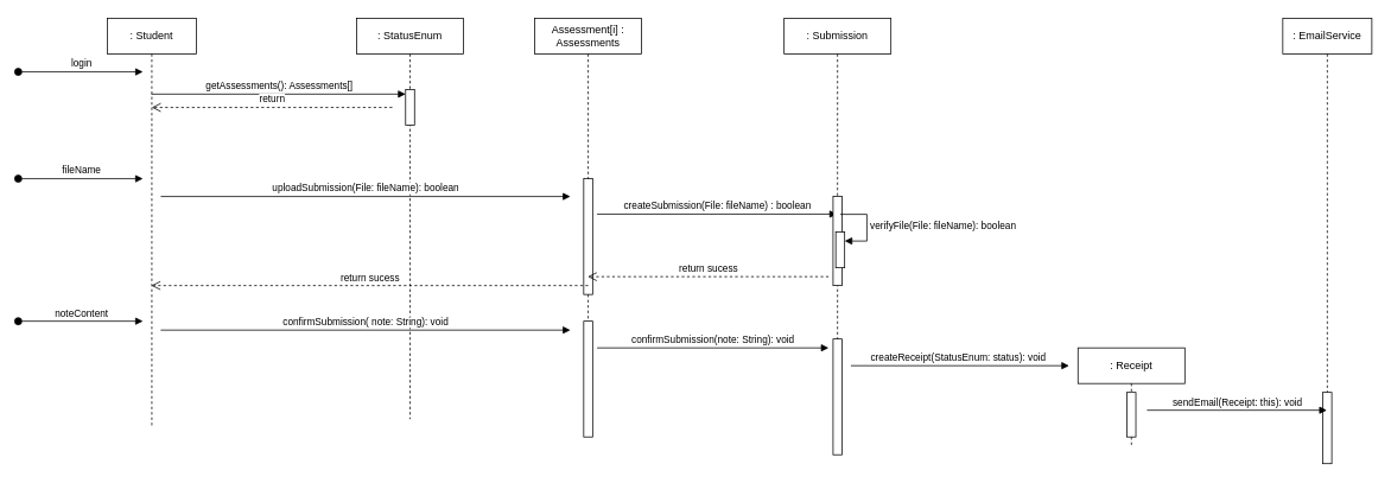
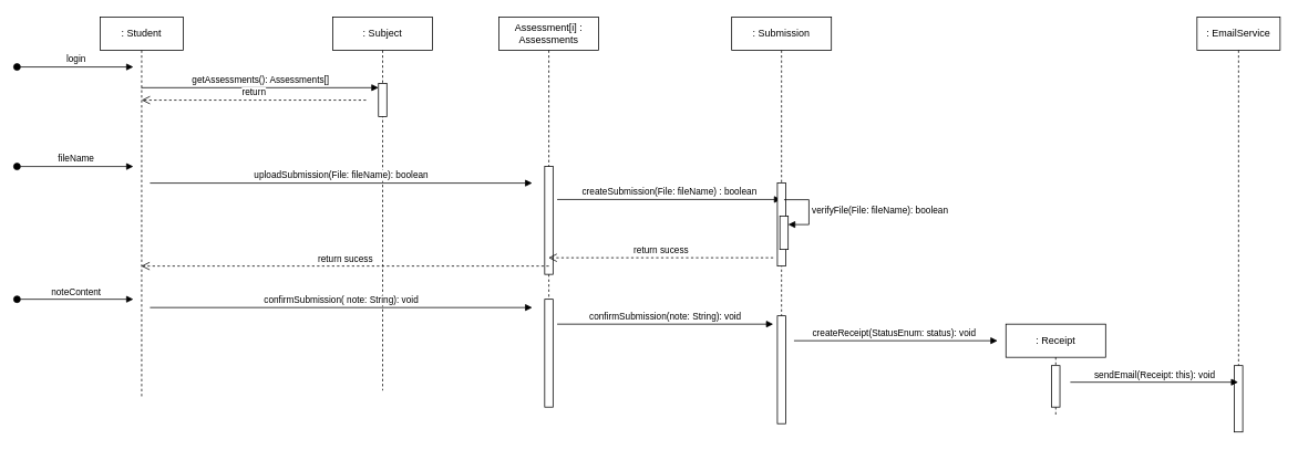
  <mxCell id="0" />
  <mxCell id="1" parent="0" />
  <mxCell id="2" value="login" style="html=1;verticalAlign=bottom;startArrow=oval;startFill=1;endArrow=block;startSize=8;curved=0;rounded=0;" edge="1" parent="1"><mxGeometry x="0.011" width="60" relative="1" as="geometry"><mxPoint x="20" y="80" as="sourcePoint" /><mxPoint x="160" y="80" as="targetPoint" /><mxPoint as="offset" /></mxGeometry></mxCell>
  <mxCell id="3" value=": Student" style="shape=umlLifeline;perimeter=lifelinePerimeter;whiteSpace=wrap;html=1;container=1;dropTarget=0;collapsible=0;recursiveResize=0;outlineConnect=0;portConstraint=eastwest;newEdgeStyle={&quot;curved&quot;:0,&quot;rounded&quot;:0};" vertex="1" parent="1"><mxGeometry x="120" y="20" width="100" height="460" as="geometry" /></mxCell>
- <mxCell id="4" value=": StatusEnum" style="shape=umlLifeline;perimeter=lifelinePerimeter;whiteSpace=wrap;html=1;container=1;dropTarget=0;collapsible=0;recursiveResize=0;outlineConnect=0;portConstraint=eastwest;newEdgeStyle={&quot;curved&quot;:0,&quot;rounded&quot;:0};" vertex="1" parent="1"><mxGeometry x="400" y="20" width="120" height="450" as="geometry" /></mxCell>
+ <mxCell id="4" value=": Subject" style="shape=umlLifeline;perimeter=lifelinePerimeter;whiteSpace=wrap;html=1;container=1;dropTarget=0;collapsible=0;recursiveResize=0;outlineConnect=0;portConstraint=eastwest;newEdgeStyle={&quot;curved&quot;:0,&quot;rounded&quot;:0};" vertex="1" parent="1"><mxGeometry x="400" y="20" width="120" height="450" as="geometry" /></mxCell>
  <mxCell id="5" value="" style="html=1;points=[[0,0,0,0,5],[0,1,0,0,-5],[1,0,0,0,5],[1,1,0,0,-5]];perimeter=orthogonalPerimeter;outlineConnect=0;targetShapes=umlLifeline;portConstraint=eastwest;newEdgeStyle={&quot;curved&quot;:0,&quot;rounded&quot;:0};" vertex="1" parent="4"><mxGeometry x="55" y="80" width="10" height="40" as="geometry" /></mxCell>
  <mxCell id="6" value="getAssessments(): Assessments[]" style="html=1;verticalAlign=bottom;endArrow=block;curved=0;rounded=0;entryX=0;entryY=0;entryDx=0;entryDy=5;" edge="1" target="5" parent="1" source="3"><mxGeometry relative="1" as="geometry"><mxPoint x="265" y="105" as="sourcePoint" /></mxGeometry></mxCell>
  <mxCell id="7" value="return" style="html=1;verticalAlign=bottom;endArrow=open;dashed=1;endSize=8;curved=0;rounded=0;" edge="1" parent="1"><mxGeometry relative="1" as="geometry"><mxPoint x="169.929" y="120" as="targetPoint" /><mxPoint x="440" y="120" as="sourcePoint" /><Array as="points"><mxPoint x="320" y="120" /></Array></mxGeometry></mxCell>
  <mxCell id="8" value="Assessment[i] : Assessments" style="shape=umlLifeline;perimeter=lifelinePerimeter;whiteSpace=wrap;html=1;container=1;dropTarget=0;collapsible=0;recursiveResize=0;outlineConnect=0;portConstraint=eastwest;newEdgeStyle={&quot;curved&quot;:0,&quot;rounded&quot;:0};" vertex="1" parent="1"><mxGeometry x="600" y="20" width="120" height="470" as="geometry" /></mxCell>
  <mxCell id="9" value="" style="html=1;points=[[0,0,0,0,5],[0,1,0,0,-5],[1,0,0,0,5],[1,1,0,0,-5]];perimeter=orthogonalPerimeter;outlineConnect=0;targetShapes=umlLifeline;portConstraint=eastwest;newEdgeStyle={&quot;curved&quot;:0,&quot;rounded&quot;:0};" vertex="1" parent="8"><mxGeometry x="55" y="180" width="10" height="130" as="geometry" /></mxCell>
  <mxCell id="10" value="" style="html=1;points=[[0,0,0,0,5],[0,1,0,0,-5],[1,0,0,0,5],[1,1,0,0,-5]];perimeter=orthogonalPerimeter;outlineConnect=0;targetShapes=umlLifeline;portConstraint=eastwest;newEdgeStyle={&quot;curved&quot;:0,&quot;rounded&quot;:0};" vertex="1" parent="8"><mxGeometry x="55" y="340" width="10" height="130" as="geometry" /></mxCell>
  <mxCell id="11" value="uploadSubmission(File: fileName): boolean" style="html=1;verticalAlign=bottom;endArrow=block;curved=0;rounded=0;" edge="1" parent="1"><mxGeometry relative="1" as="geometry"><mxPoint x="180" y="220" as="sourcePoint" /><mxPoint x="640" y="220" as="targetPoint" /><mxPoint as="offset" /></mxGeometry></mxCell>
  <mxCell id="12" value="fileName" style="html=1;verticalAlign=bottom;startArrow=oval;startFill=1;endArrow=block;startSize=8;curved=0;rounded=0;" edge="1" parent="1"><mxGeometry x="0.012" width="60" relative="1" as="geometry"><mxPoint x="20" y="200" as="sourcePoint" /><mxPoint x="160" y="200" as="targetPoint" /><mxPoint as="offset" /></mxGeometry></mxCell>
  <mxCell id="13" value="noteContent" style="html=1;verticalAlign=bottom;startArrow=oval;startFill=1;endArrow=block;startSize=8;curved=0;rounded=0;" edge="1" parent="1"><mxGeometry x="0.011" width="60" relative="1" as="geometry"><mxPoint x="20" y="360" as="sourcePoint" /><mxPoint x="160" y="360" as="targetPoint" /><mxPoint as="offset" /></mxGeometry></mxCell>
  <mxCell id="14" value="createSubmission(File: fileName) : boolean" style="html=1;verticalAlign=bottom;endArrow=block;curved=0;rounded=0;" edge="1" parent="1" target="15"><mxGeometry relative="1" as="geometry"><mxPoint x="670" y="239.76" as="sourcePoint" /><mxPoint x="850" y="239.76" as="targetPoint" /><mxPoint as="offset" /></mxGeometry></mxCell>
  <mxCell id="15" value=": Submission" style="shape=umlLifeline;perimeter=lifelinePerimeter;whiteSpace=wrap;html=1;container=1;dropTarget=0;collapsible=0;recursiveResize=0;outlineConnect=0;portConstraint=eastwest;newEdgeStyle={&quot;curved&quot;:0,&quot;rounded&quot;:0};" vertex="1" parent="1"><mxGeometry x="880" y="20" width="120" height="490" as="geometry" /></mxCell>
  <mxCell id="16" value="" style="html=1;points=[[0,0,0,0,5],[0,1,0,0,-5],[1,0,0,0,5],[1,1,0,0,-5]];perimeter=orthogonalPerimeter;outlineConnect=0;targetShapes=umlLifeline;portConstraint=eastwest;newEdgeStyle={&quot;curved&quot;:0,&quot;rounded&quot;:0};" vertex="1" parent="15"><mxGeometry x="55" y="200" width="10" height="100" as="geometry" /></mxCell>
  <mxCell id="17" value="" style="html=1;points=[[0,0,0,0,5],[0,1,0,0,-5],[1,0,0,0,5],[1,1,0,0,-5]];perimeter=orthogonalPerimeter;outlineConnect=0;targetShapes=umlLifeline;portConstraint=eastwest;newEdgeStyle={&quot;curved&quot;:0,&quot;rounded&quot;:0};" vertex="1" parent="15"><mxGeometry x="58" y="240" width="10" height="40" as="geometry" /></mxCell>
  <mxCell id="18" value="verifyFile(File: fileName): boolean" style="html=1;align=left;spacingLeft=2;endArrow=block;rounded=0;edgeStyle=orthogonalEdgeStyle;curved=0;rounded=0;" edge="1" target="17" parent="15"><mxGeometry relative="1" as="geometry"><mxPoint x="63" y="220" as="sourcePoint" /><Array as="points"><mxPoint x="93" y="250" /></Array></mxGeometry></mxCell>
  <mxCell id="19" value="" style="html=1;points=[[0,0,0,0,5],[0,1,0,0,-5],[1,0,0,0,5],[1,1,0,0,-5]];perimeter=orthogonalPerimeter;outlineConnect=0;targetShapes=umlLifeline;portConstraint=eastwest;newEdgeStyle={&quot;curved&quot;:0,&quot;rounded&quot;:0};" vertex="1" parent="15"><mxGeometry x="55" y="360" width="10" height="130" as="geometry" /></mxCell>
  <mxCell id="20" value="return sucess" style="html=1;verticalAlign=bottom;endArrow=open;dashed=1;endSize=8;curved=0;rounded=0;" edge="1" parent="1" target="8"><mxGeometry relative="1" as="geometry"><mxPoint x="930" y="310" as="sourcePoint" /><mxPoint x="850" y="310" as="targetPoint" /></mxGeometry></mxCell>
  <mxCell id="21" value="return sucess" style="html=1;verticalAlign=bottom;endArrow=open;dashed=1;endSize=8;curved=0;rounded=0;" edge="1" parent="1" target="3"><mxGeometry relative="1" as="geometry"><mxPoint x="660" y="320" as="sourcePoint" /><mxPoint x="390" y="320" as="targetPoint" /></mxGeometry></mxCell>
  <mxCell id="22" value="confirmSubmission( note: String): void" style="html=1;verticalAlign=bottom;endArrow=block;curved=0;rounded=0;" edge="1" parent="1"><mxGeometry relative="1" as="geometry"><mxPoint x="180" y="370" as="sourcePoint" /><mxPoint x="640" y="370" as="targetPoint" /><mxPoint as="offset" /></mxGeometry></mxCell>
  <mxCell id="23" value="confirmSubmission(note: String): void" style="html=1;verticalAlign=bottom;endArrow=block;curved=0;rounded=0;" edge="1" parent="1"><mxGeometry relative="1" as="geometry"><mxPoint x="670" y="390" as="sourcePoint" /><mxPoint x="930" y="390" as="targetPoint" /><mxPoint as="offset" /></mxGeometry></mxCell>
  <mxCell id="24" value=": Receipt" style="shape=umlLifeline;perimeter=lifelinePerimeter;whiteSpace=wrap;html=1;container=1;dropTarget=0;collapsible=0;recursiveResize=0;outlineConnect=0;portConstraint=eastwest;newEdgeStyle={&quot;curved&quot;:0,&quot;rounded&quot;:0};" vertex="1" parent="1"><mxGeometry x="1210" y="390" width="120" height="110" as="geometry" /></mxCell>
  <mxCell id="25" value="createReceipt(StatusEnum: status): void&amp;nbsp;" style="html=1;verticalAlign=bottom;endArrow=block;curved=0;rounded=0;" edge="1" parent="1"><mxGeometry x="-0.001" relative="1" as="geometry"><mxPoint x="955" y="410" as="sourcePoint" /><mxPoint x="1200" y="410" as="targetPoint" /><mxPoint as="offset" /></mxGeometry></mxCell>
  <mxCell id="26" value=": EmailService" style="shape=umlLifeline;perimeter=lifelinePerimeter;whiteSpace=wrap;html=1;container=1;dropTarget=0;collapsible=0;recursiveResize=0;outlineConnect=0;portConstraint=eastwest;newEdgeStyle={&quot;curved&quot;:0,&quot;rounded&quot;:0};" vertex="1" parent="1"><mxGeometry x="1440" y="20" width="100" height="500" as="geometry" /></mxCell>
  <mxCell id="27" value="" style="html=1;points=[[0,0,0,0,5],[0,1,0,0,-5],[1,0,0,0,5],[1,1,0,0,-5]];perimeter=orthogonalPerimeter;outlineConnect=0;targetShapes=umlLifeline;portConstraint=eastwest;newEdgeStyle={&quot;curved&quot;:0,&quot;rounded&quot;:0};" vertex="1" parent="26"><mxGeometry x="45" y="420" width="10" height="80" as="geometry" /></mxCell>
  <mxCell id="28" value="" style="html=1;points=[[0,0,0,0,5],[0,1,0,0,-5],[1,0,0,0,5],[1,1,0,0,-5]];perimeter=orthogonalPerimeter;outlineConnect=0;targetShapes=umlLifeline;portConstraint=eastwest;newEdgeStyle={&quot;curved&quot;:0,&quot;rounded&quot;:0};" vertex="1" parent="1"><mxGeometry x="1265" y="440" width="10" height="50" as="geometry" /></mxCell>
  <mxCell id="29" value="sendEmail(Receipt: this): void" style="html=1;verticalAlign=bottom;endArrow=block;curved=0;rounded=0;" edge="1" parent="1" target="26"><mxGeometry x="-0.001" relative="1" as="geometry"><mxPoint x="1287.5" y="460" as="sourcePoint" /><mxPoint x="1390" y="460" as="targetPoint" /><mxPoint as="offset" /></mxGeometry></mxCell>
